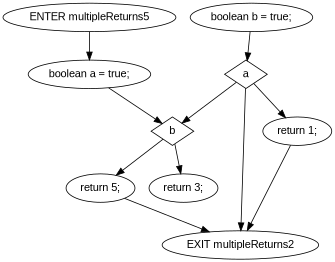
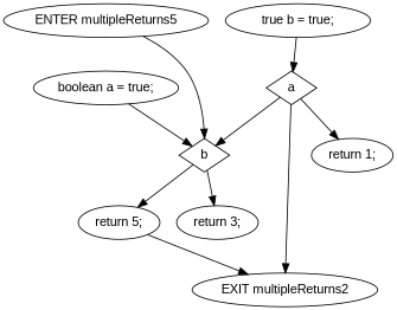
  digraph {
    fontname="Liberation Sans"
    node [fontname="Liberation Sans"]
    edge [fontname="Liberation Sans"]
    n1 [label="ENTER multipleReturns5"]
    n2 [label="boolean a = true;"]
    n3 [label=b shape=diamond]
    n4 [label="EXIT multipleReturns2"]
-   n5 [label="boolean b = true;"]
+   n5 [label="true b = true;"]
    n6 [label=a shape=diamond]
    n7 [label="return 1;"]
    n8 [label="return 5;"]
    n9 [label="return 3;"]
-   n1 -> n2
+   n1 -> n3
    n2 -> n3
    n3 -> n8
    n3 -> n9
    n5 -> n6
    n6 -> n3
    n6 -> n4
    n6 -> n7
-   n7 -> n4
    n8 -> n4
  }
